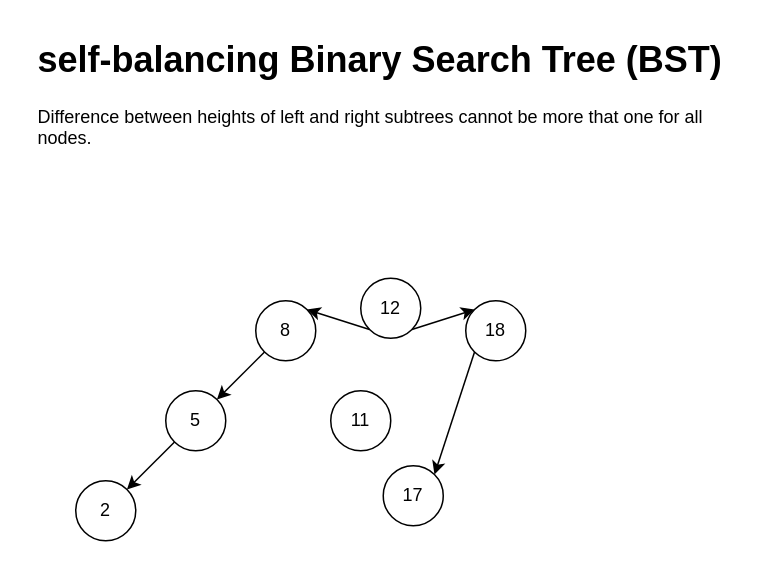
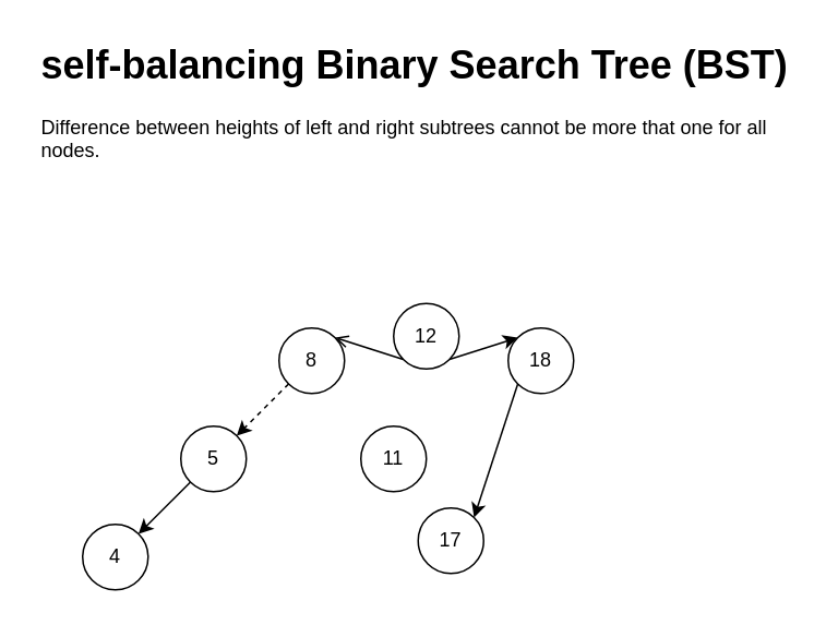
  <mxCell id="0" />
  <mxCell id="1" parent="0" />
  <mxCell id="2" value="&lt;h1&gt;self-balancing Binary Search Tree (BST)&lt;/h1&gt;&lt;p&gt;Difference between heights of left and right subtrees cannot be more that one for all nodes.&lt;/p&gt;" style="text;html=1;strokeColor=none;fillColor=none;spacing=5;spacingTop=-20;whiteSpace=wrap;overflow=hidden;rounded=0;" vertex="1" parent="1"><mxGeometry x="20" y="20" width="470" height="80" as="geometry" /></mxCell>
  <mxCell id="3" value="12" style="ellipse;whiteSpace=wrap;html=1;aspect=fixed;" vertex="1" parent="1"><mxGeometry x="240" y="185" width="40" height="40" as="geometry" /></mxCell>
  <mxCell id="4" value="8" style="ellipse;whiteSpace=wrap;html=1;aspect=fixed;" vertex="1" parent="1"><mxGeometry x="170" y="200" width="40" height="40" as="geometry" /></mxCell>
  <mxCell id="5" value="18" style="ellipse;whiteSpace=wrap;html=1;aspect=fixed;" vertex="1" parent="1"><mxGeometry x="310" y="200" width="40" height="40" as="geometry" /></mxCell>
  <mxCell id="6" value="5" style="ellipse;whiteSpace=wrap;html=1;aspect=fixed;" vertex="1" parent="1"><mxGeometry x="110" y="260" width="40" height="40" as="geometry" /></mxCell>
  <mxCell id="7" value="11" style="ellipse;whiteSpace=wrap;html=1;aspect=fixed;" vertex="1" parent="1"><mxGeometry x="220" y="260" width="40" height="40" as="geometry" /></mxCell>
  <mxCell id="8" value="17" style="ellipse;whiteSpace=wrap;html=1;aspect=fixed;" vertex="1" parent="1"><mxGeometry x="255" y="310" width="40" height="40" as="geometry" /></mxCell>
- <mxCell id="9" value="2" style="ellipse;whiteSpace=wrap;html=1;aspect=fixed;" vertex="1" parent="1"><mxGeometry x="50" y="320" width="40" height="40" as="geometry" /></mxCell>
- <mxCell id="10" value="" style="endArrow=classic;html=1;rounded=0;exitX=0;exitY=1;exitDx=0;exitDy=0;entryX=1;entryY=0;entryDx=0;entryDy=0;" edge="1" parent="1" source="3" target="4"><mxGeometry width="50" height="50" relative="1" as="geometry"><mxPoint x="170" y="210" as="sourcePoint" /><mxPoint x="220" y="160" as="targetPoint" /></mxGeometry></mxCell>
- <mxCell id="11" value="" style="endArrow=classic;html=1;rounded=0;exitX=0;exitY=1;exitDx=0;exitDy=0;entryX=1;entryY=0;entryDx=0;entryDy=0;" edge="1" parent="1" source="4" target="6"><mxGeometry width="50" height="50" relative="1" as="geometry"><mxPoint x="191.718" y="270.002" as="sourcePoint" /><mxPoint x="140.002" y="321.718" as="targetPoint" /></mxGeometry></mxCell>
+ <mxCell id="9" value="4" style="ellipse;whiteSpace=wrap;html=1;aspect=fixed;" vertex="1" parent="1"><mxGeometry x="50" y="320" width="40" height="40" as="geometry" /></mxCell>
+ <mxCell id="10" value="" style="endArrow=open;html=1;rounded=0;exitX=0;exitY=1;exitDx=0;exitDy=0;entryX=1;entryY=0;entryDx=0;entryDy=0;" edge="1" parent="1" source="3" target="4"><mxGeometry width="50" height="50" relative="1" as="geometry"><mxPoint x="170" y="210" as="sourcePoint" /><mxPoint x="220" y="160" as="targetPoint" /></mxGeometry></mxCell>
+ <mxCell id="11" value="" style="endArrow=classic;html=1;rounded=0;exitX=0;exitY=1;exitDx=0;exitDy=0;entryX=1;entryY=0;entryDx=0;entryDy=0;dashed=1;" edge="1" parent="1" source="4" target="6"><mxGeometry width="50" height="50" relative="1" as="geometry"><mxPoint x="191.718" y="270.002" as="sourcePoint" /><mxPoint x="140.002" y="321.718" as="targetPoint" /></mxGeometry></mxCell>
  <mxCell id="12" value="" style="endArrow=classic;html=1;rounded=0;exitX=0;exitY=1;exitDx=0;exitDy=0;entryX=1;entryY=0;entryDx=0;entryDy=0;" edge="1" parent="1" source="6" target="9"><mxGeometry width="50" height="50" relative="1" as="geometry"><mxPoint x="99.998" y="368.282" as="sourcePoint" /><mxPoint x="48.282" y="419.998" as="targetPoint" /></mxGeometry></mxCell>
  <mxCell id="13" value="" style="endArrow=classic;html=1;rounded=0;exitX=1;exitY=1;exitDx=0;exitDy=0;entryX=0;entryY=0;entryDx=0;entryDy=0;" edge="1" parent="1" source="3" target="5"><mxGeometry width="50" height="50" relative="1" as="geometry"><mxPoint x="320.002" y="168.282" as="sourcePoint" /><mxPoint x="371.718" y="219.998" as="targetPoint" /></mxGeometry></mxCell>
  <mxCell id="14" value="" style="endArrow=classic;html=1;rounded=0;exitX=0;exitY=1;exitDx=0;exitDy=0;entryX=1;entryY=0;entryDx=0;entryDy=0;" edge="1" parent="1" source="5" target="8"><mxGeometry width="50" height="50" relative="1" as="geometry"><mxPoint x="380.002" y="274.142" as="sourcePoint" /><mxPoint x="431.718" y="325.858" as="targetPoint" /></mxGeometry></mxCell>
